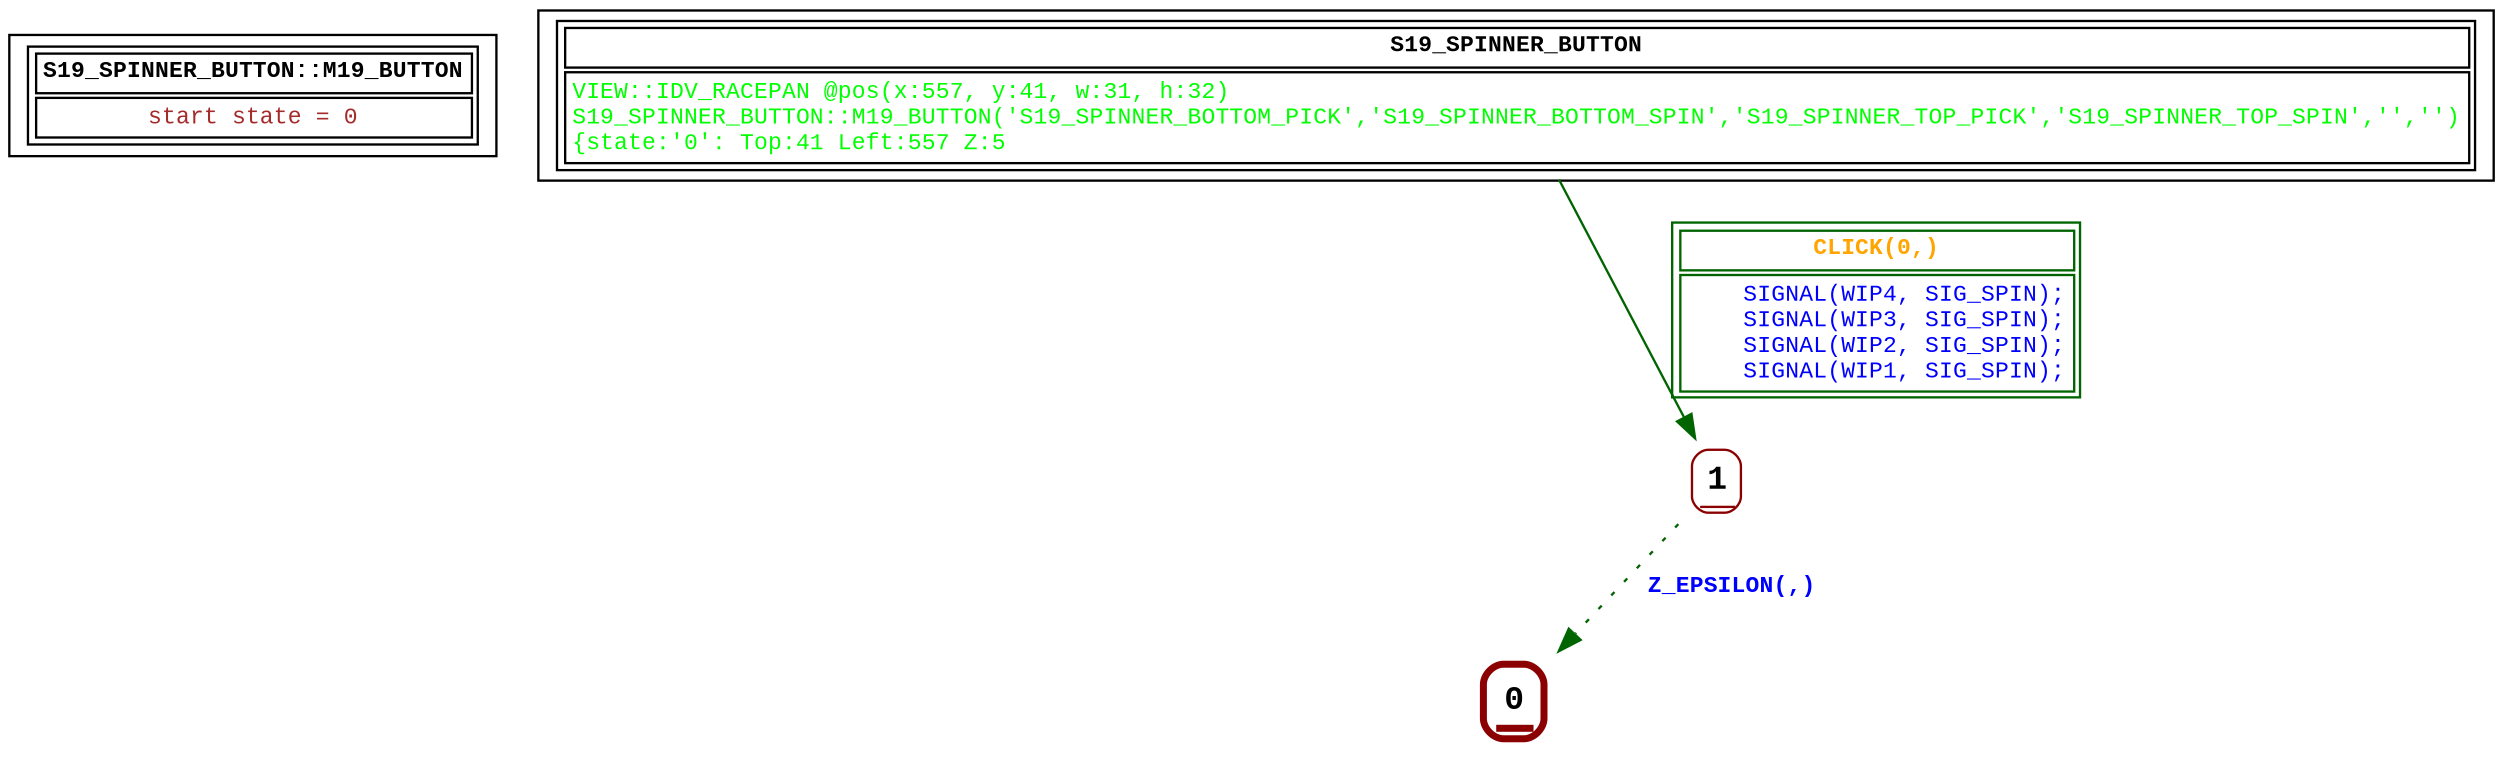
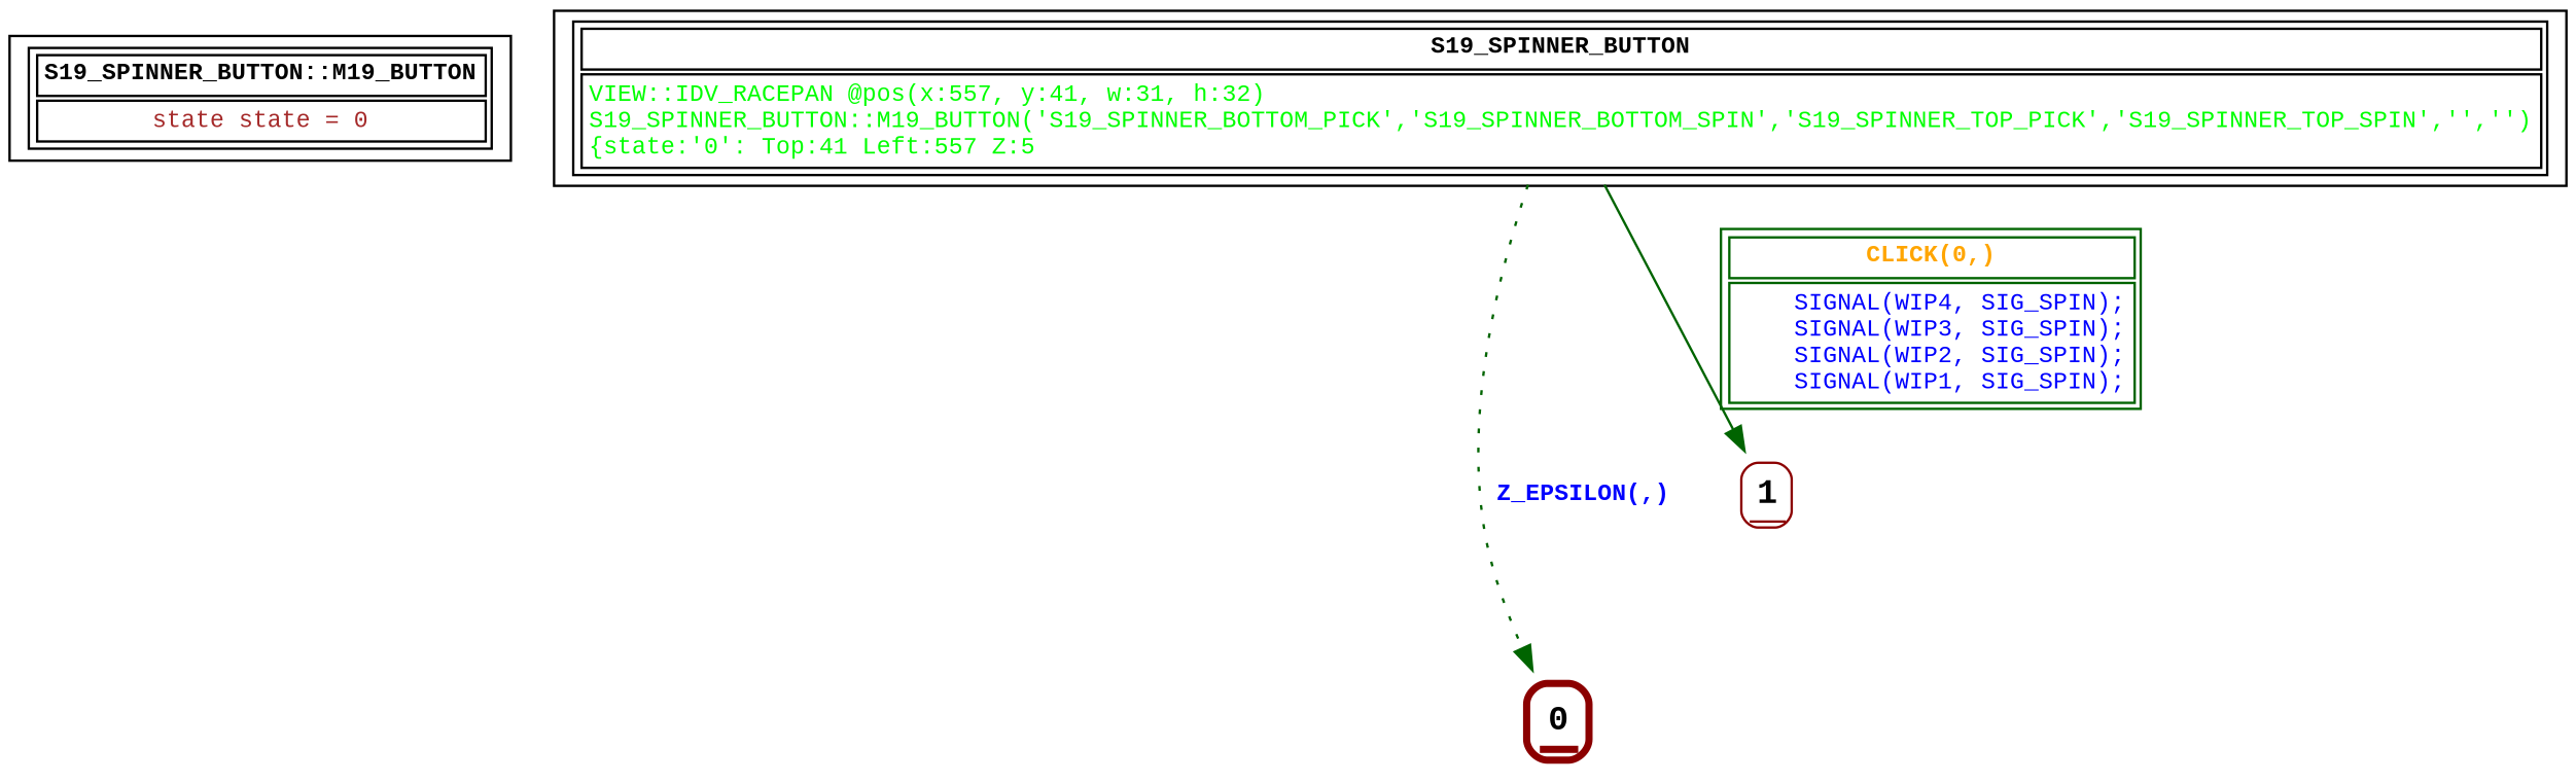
  digraph {
    fontname="Courier New"
    node [fontname="Courier New" fontsize=10 shape=record]
    edge [color=darkgreen fontname="Courier New" fontsize=10]
-   n1 [label=< <table border="1"><tr><td><b>S19_SPINNER_BUTTON::M19_BUTTON<br align="left"/></b></td></tr> <tr><td><font point-size="10" color ="brown">start state = 0<br align="left"/></font></td></tr></table>>]
+   n1 [label=< <table border="1"><tr><td><b>S19_SPINNER_BUTTON::M19_BUTTON<br align="left"/></b></td></tr> <tr><td><font point-size="10" color ="brown">state state = 0<br align="left"/></font></td></tr></table>>]
    n2 [fontsize=14 label=< <table border="3" color="darkred" style="rounded"><tr><td sides="b"><b>0<br align="left"/></b></td></tr> </table>> shape=none]
    n3 [fontsize=14 label=< <table border="1" color="darkred" style="rounded"><tr><td sides="b"><b>1<br align="left"/></b></td></tr> </table>> shape=none]
    n4 [label=< <table border="1"><tr><td><b>S19_SPINNER_BUTTON<br align="left"/></b></td></tr> <tr><td><font point-size="10" color ="green">VIEW::IDV_RACEPAN @pos(x:557, y:41, w:31, h:32)<br align="left"/>S19_SPINNER_BUTTON::M19_BUTTON(&apos;S19_SPINNER_BOTTOM_PICK&apos;,&apos;S19_SPINNER_BOTTOM_SPIN&apos;,&apos;S19_SPINNER_TOP_PICK&apos;,&apos;S19_SPINNER_TOP_SPIN&apos;,&apos;&apos;,&apos;&apos;)<br align="left"/>			&#123;state:&apos;0&apos;: Top:41 Left:557 Z:5<br align="left"/></font></td></tr></table>>]
-   n3 -> n2 [fontcolor=blue label=< <table border="0"><tr><td><b>Z_EPSILON(,)<br align="left"/></b></td></tr> </table>> style=dotted]
+   n4 -> n2 [fontcolor=blue label=< <table border="0"><tr><td><b>Z_EPSILON(,)<br align="left"/></b></td></tr> </table>> style=dotted]
    n4 -> n3 [fontcolor=orange label=< <table border="1"><tr><td><b>CLICK(0,)<br align="left"/></b></td></tr> <tr><td><font point-size="10" color ="blue">    SIGNAL(WIP4, SIG_SPIN);<br align="left"/>    SIGNAL(WIP3, SIG_SPIN);<br align="left"/>    SIGNAL(WIP2, SIG_SPIN);<br align="left"/>    SIGNAL(WIP1, SIG_SPIN);<br align="left"/></font></td></tr></table>> style=solid]
  }
